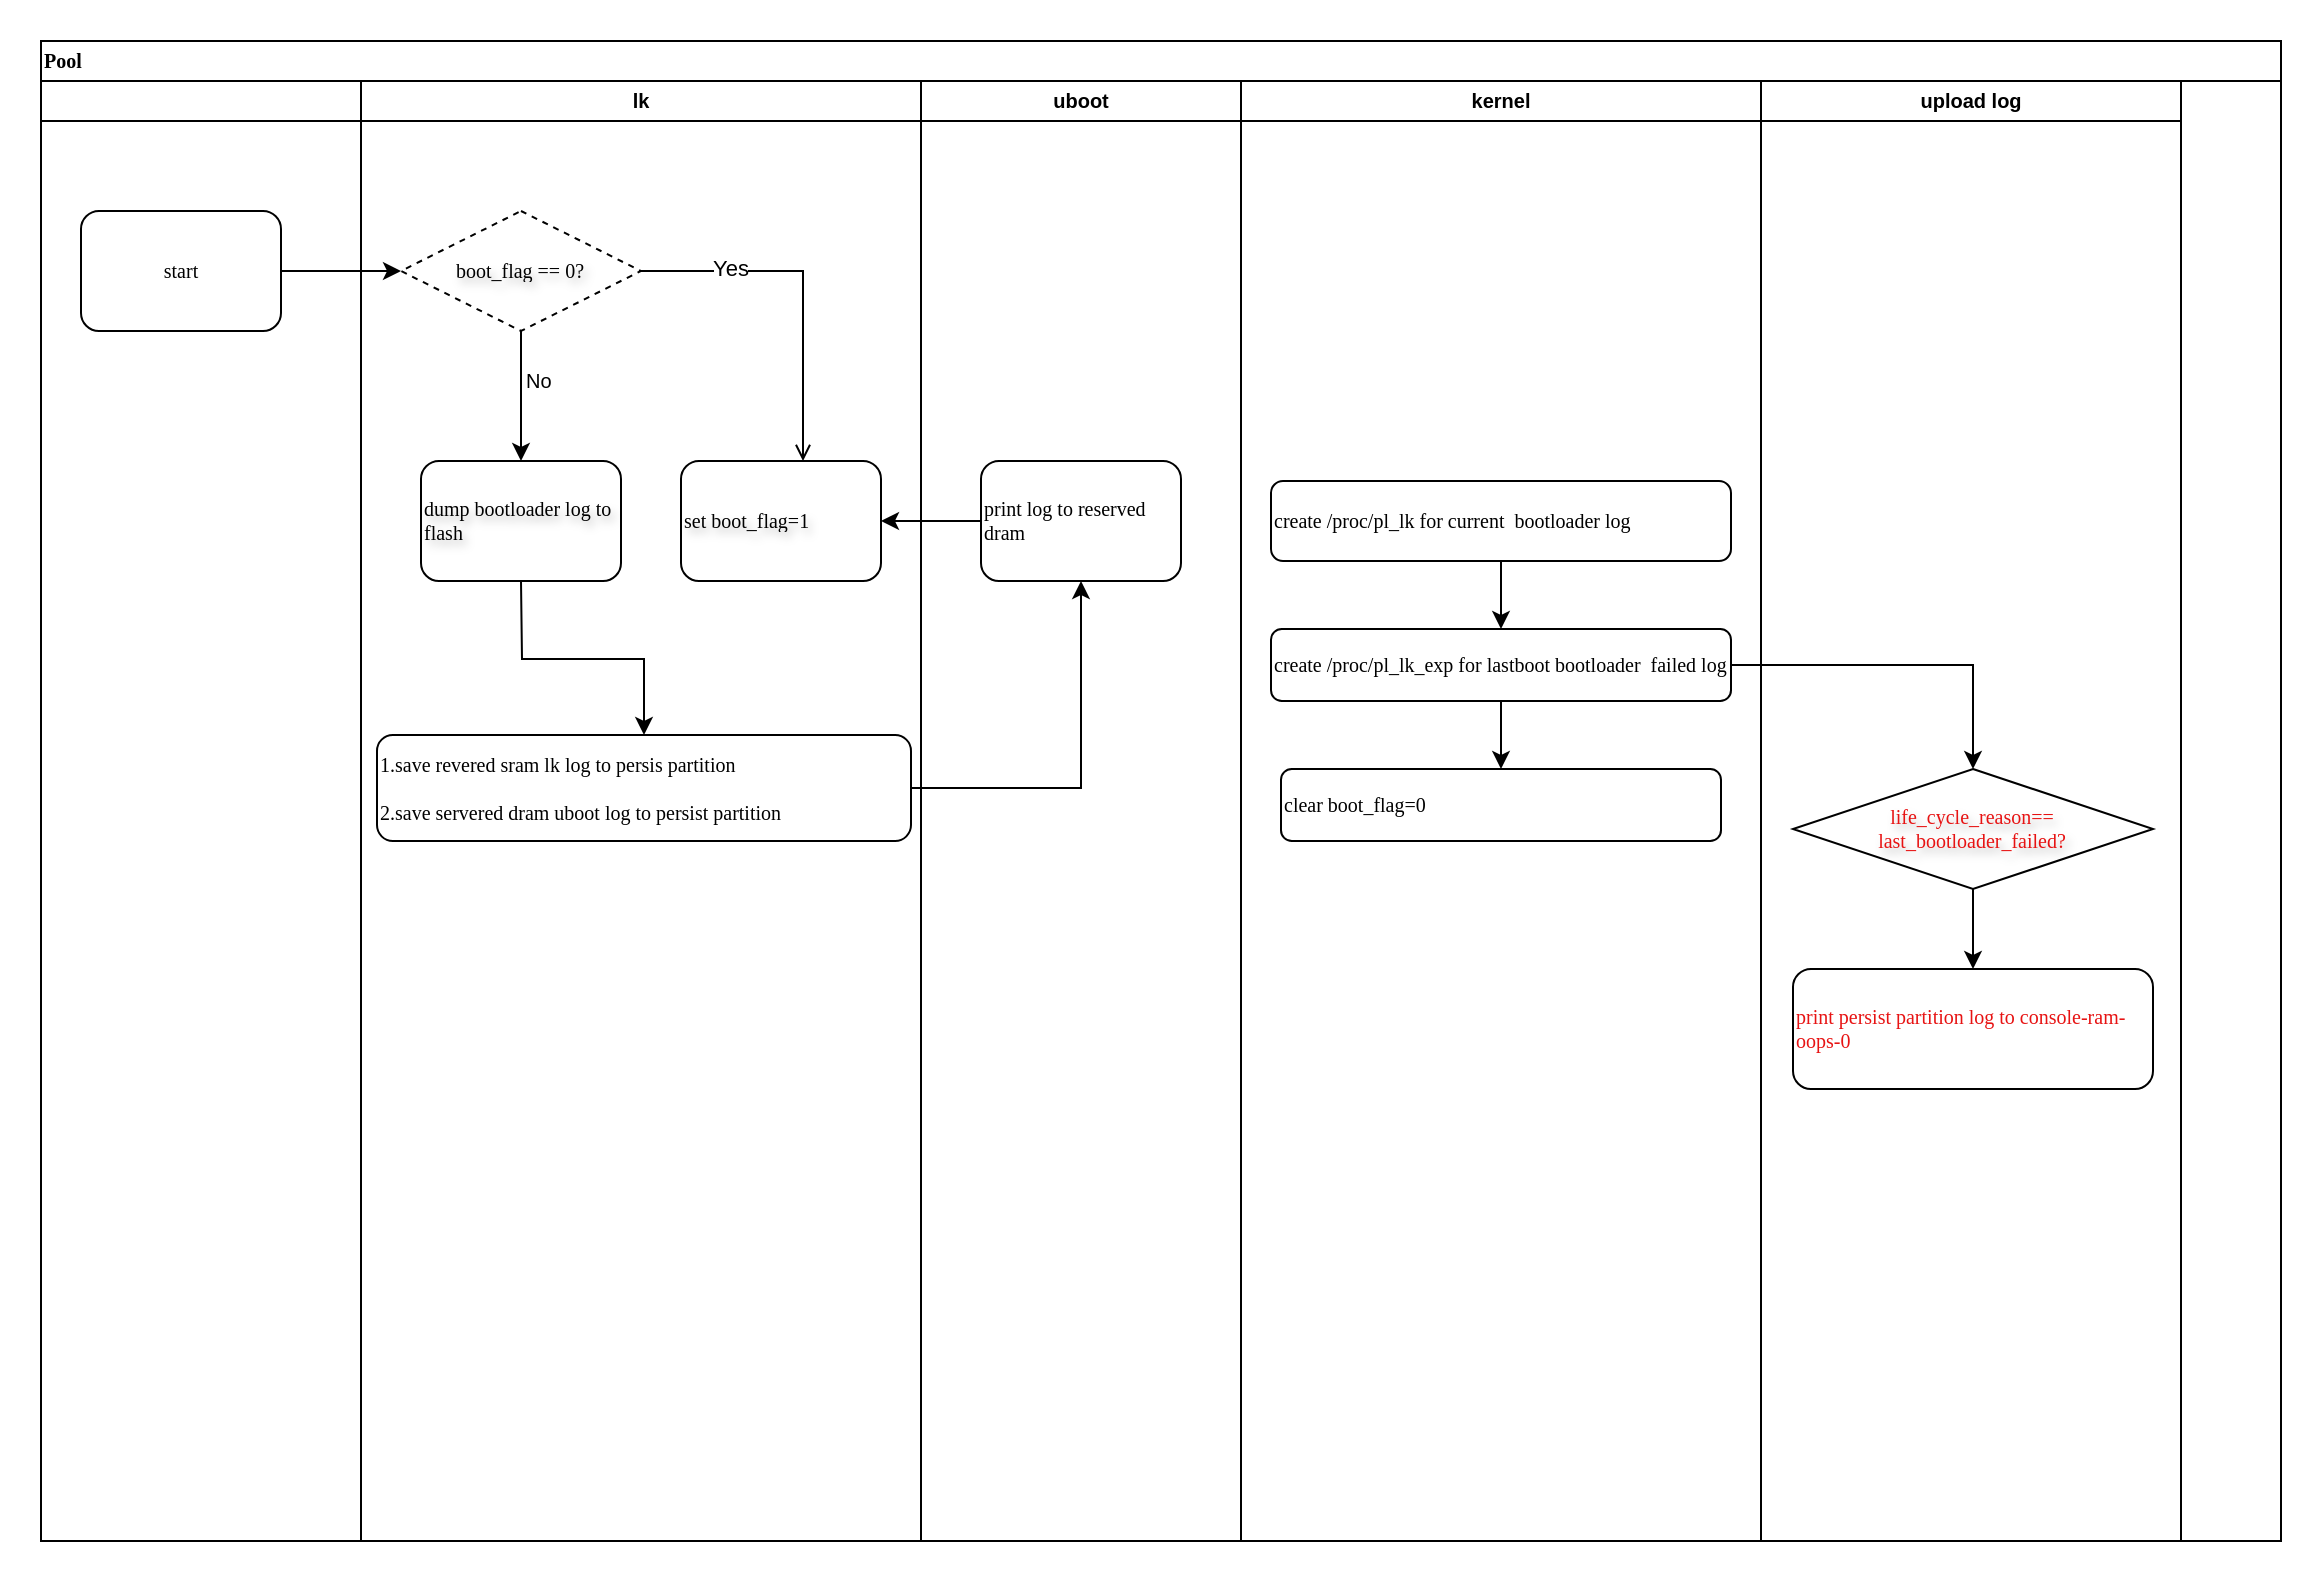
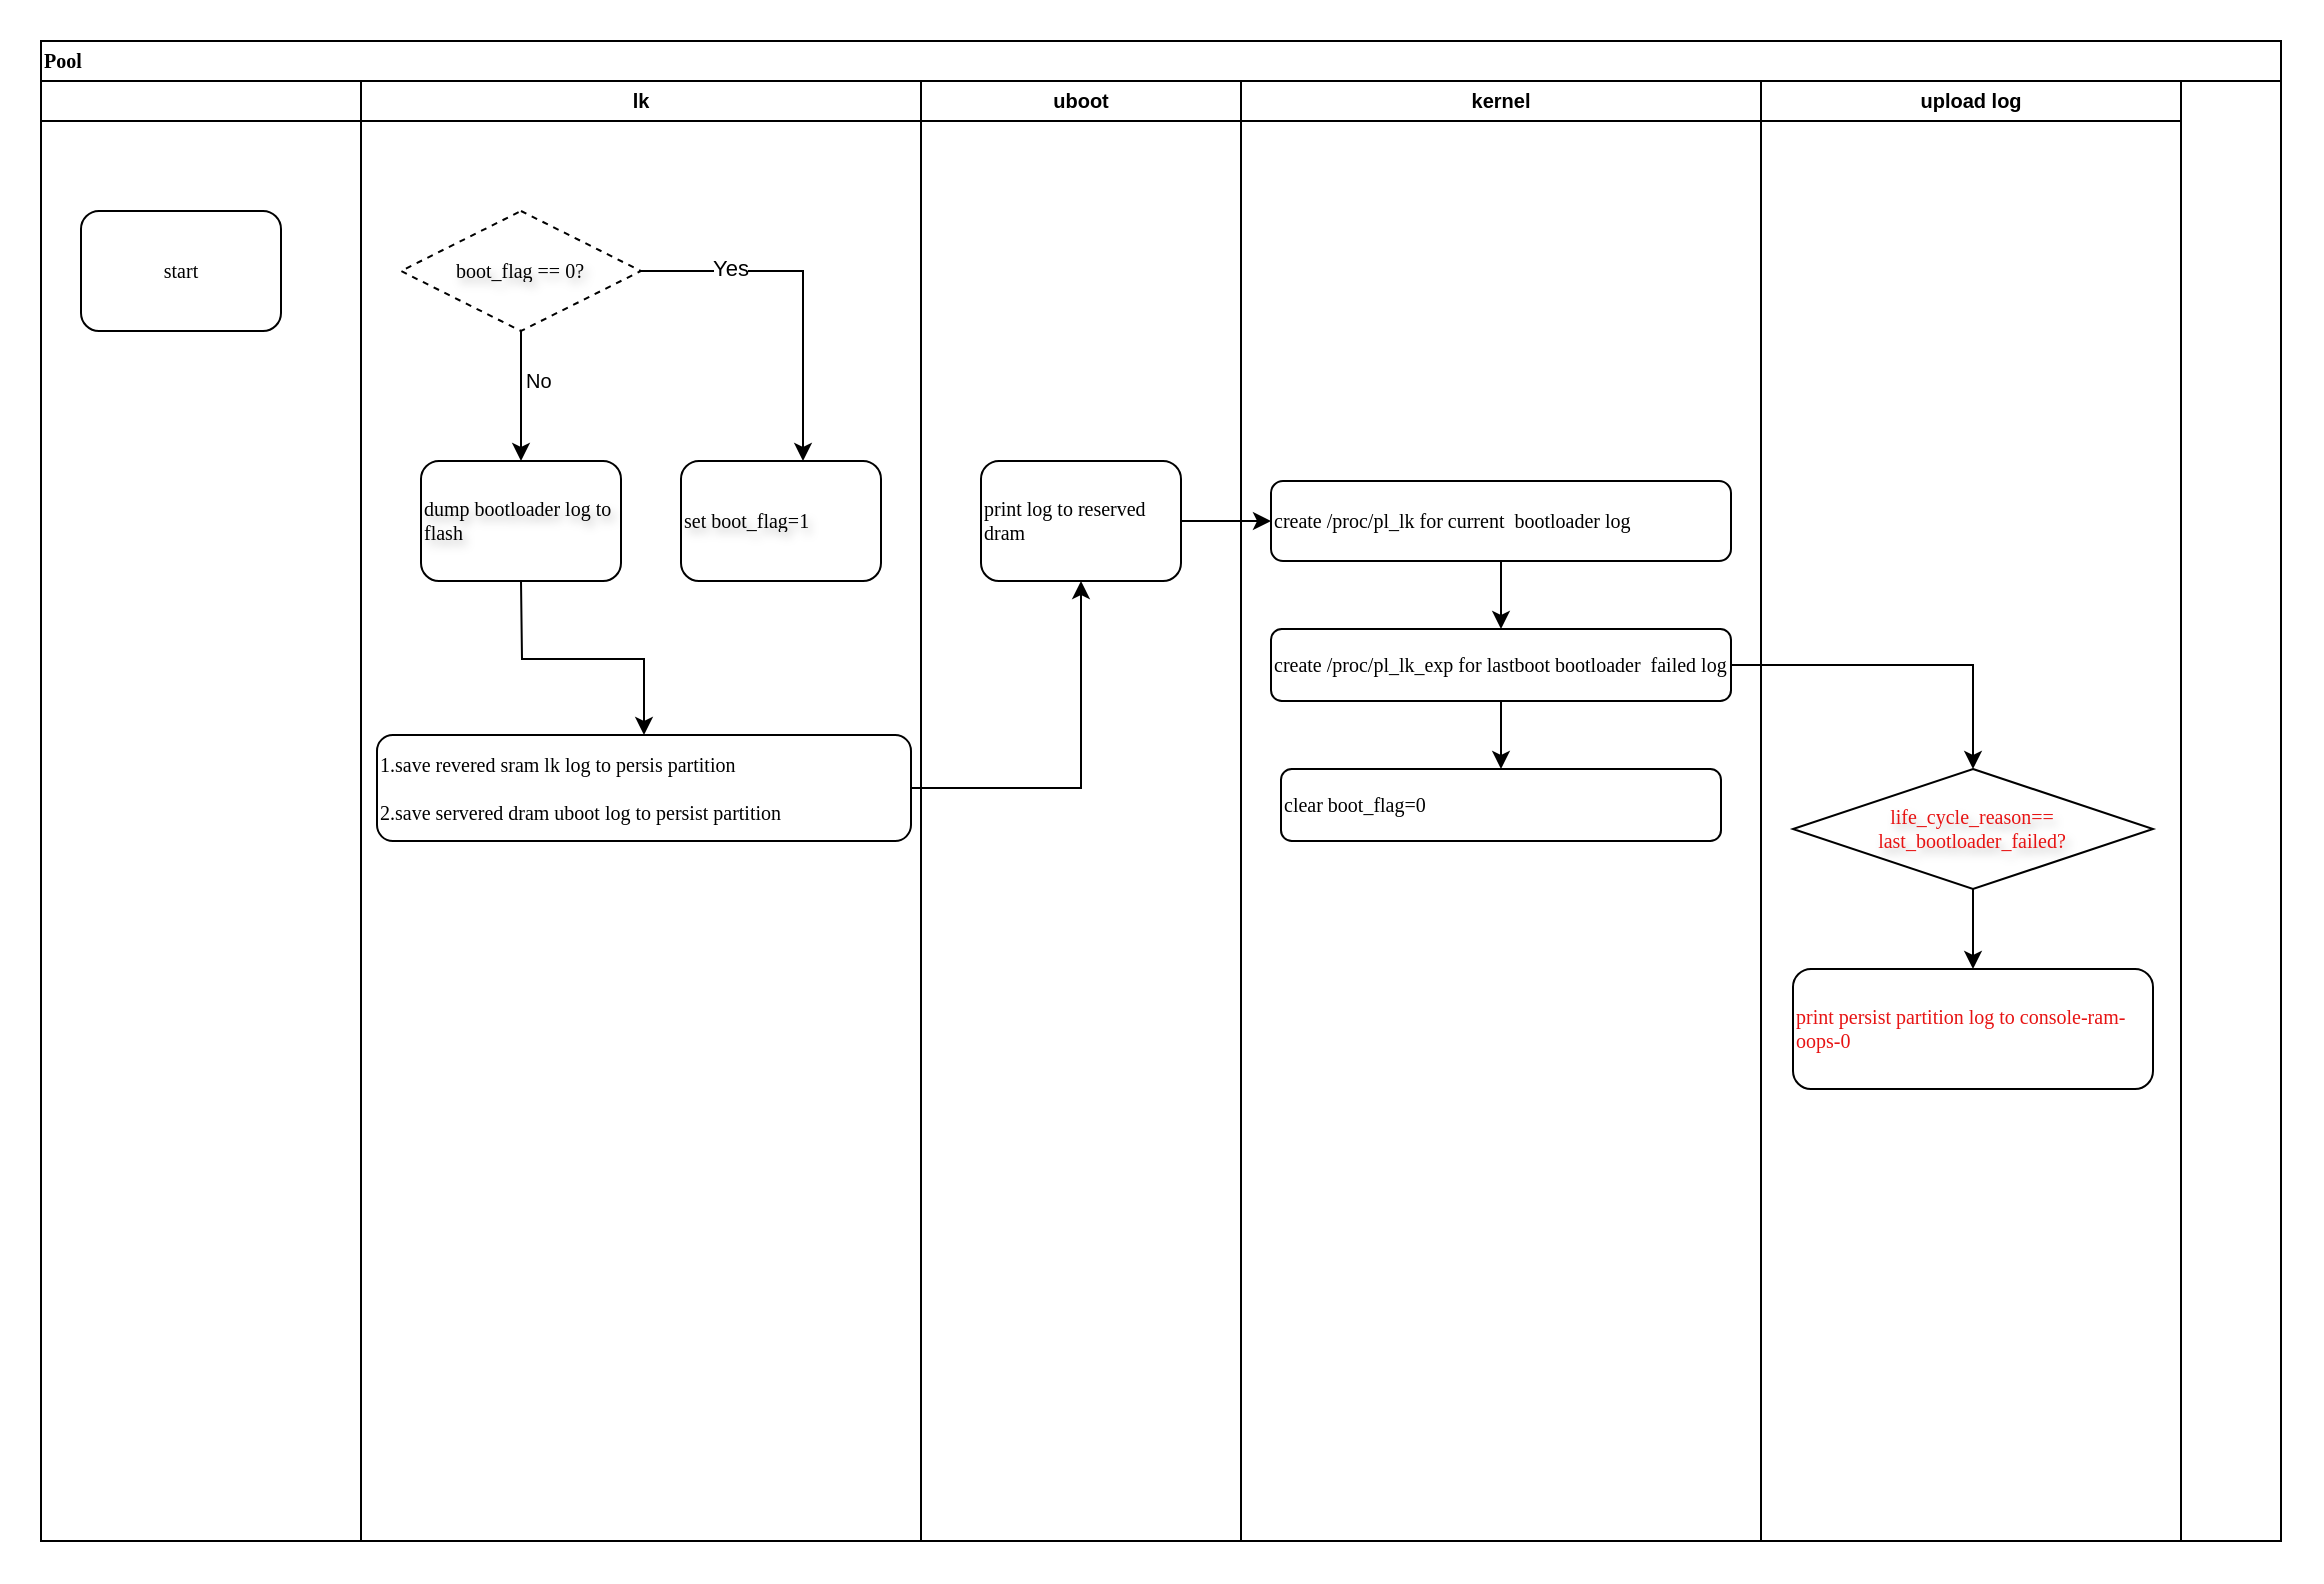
  <mxCell id="0" />
  <mxCell id="1" parent="0" />
  <mxCell id="2" value="Pool" style="swimlane;html=1;childLayout=stackLayout;startSize=20;rounded=0;shadow=0;labelBackgroundColor=none;strokeWidth=1;fontFamily=Verdana;fontSize=10;align=left;" parent="1" vertex="1"><mxGeometry x="20" y="20" width="1120" height="750" as="geometry" /></mxCell>
  <mxCell id="3" value="" style="swimlane;html=1;startSize=20;align=center;fontSize=10;" parent="2" vertex="1"><mxGeometry y="20" width="160" height="730" as="geometry" /></mxCell>
  <mxCell id="4" value="start" style="rounded=1;html=1;shadow=0;labelBackgroundColor=none;strokeWidth=1;fontFamily=Verdana;fontSize=10;align=center;labelBorderColor=none;" parent="3" vertex="1"><mxGeometry x="20" y="65" width="100" height="60" as="geometry" /></mxCell>
  <mxCell id="5" value="lk" style="swimlane;html=1;startSize=20;swimlaneLine=1;align=center;fontSize=10;" parent="2" vertex="1"><mxGeometry x="160" y="20" width="280" height="730" as="geometry" /></mxCell>
  <mxCell id="6" value="" style="edgeStyle=orthogonalEdgeStyle;rounded=0;orthogonalLoop=1;jettySize=auto;html=1;entryX=0.5;entryY=0;entryDx=0;entryDy=0;align=left;fontSize=10;" edge="1" parent="5" source="8"><mxGeometry relative="1" as="geometry"><mxPoint x="80" y="190" as="targetPoint" /></mxGeometry></mxCell>
  <mxCell id="7" value="No" style="edgeLabel;html=1;align=left;verticalAlign=middle;resizable=0;points=[];fontSize=10;" vertex="1" connectable="0" parent="6"><mxGeometry x="-0.277" y="1" relative="1" as="geometry"><mxPoint as="offset" /></mxGeometry></mxCell>
  <mxCell id="8" value="boot_flag == 0?" style="rhombus;whiteSpace=wrap;html=1;rounded=0;shadow=0;labelBackgroundColor=none;strokeWidth=1;fontFamily=Verdana;fontSize=10;align=center;labelBorderColor=none;strokeColor=default;textShadow=1;dashed=1;" vertex="1" parent="5"><mxGeometry x="20" y="65" width="120" height="60" as="geometry" /></mxCell>
  <mxCell id="9" value="" style="edgeStyle=orthogonalEdgeStyle;rounded=0;orthogonalLoop=1;jettySize=auto;html=1;align=left;fontSize=10;" edge="1" parent="5" target="13"><mxGeometry relative="1" as="geometry"><mxPoint x="80" y="250" as="sourcePoint" /></mxGeometry></mxCell>
  <mxCell id="10" value="set boot_flag=1" style="rounded=1;whiteSpace=wrap;html=1;shadow=0;labelBackgroundColor=none;strokeWidth=1;fontFamily=Verdana;fontSize=10;align=left;textShadow=1;" parent="5" vertex="1"><mxGeometry x="160" y="190" width="100" height="60" as="geometry" /></mxCell>
- <mxCell id="11" style="edgeStyle=orthogonalEdgeStyle;rounded=0;orthogonalLoop=1;jettySize=auto;html=1;exitX=1;exitY=0.5;exitDx=0;exitDy=0;entryX=0.61;entryY=0;entryDx=0;entryDy=0;entryPerimeter=0;align=left;fontSize=10;endArrow=open;" edge="1" parent="5" source="8" target="10"><mxGeometry relative="1" as="geometry" /></mxCell>
+ <mxCell id="11" style="edgeStyle=orthogonalEdgeStyle;rounded=0;orthogonalLoop=1;jettySize=auto;html=1;exitX=1;exitY=0.5;exitDx=0;exitDy=0;entryX=0.61;entryY=0;entryDx=0;entryDy=0;entryPerimeter=0;align=left;fontSize=10;" edge="1" parent="5" source="8" target="10"><mxGeometry relative="1" as="geometry" /></mxCell>
  <mxCell id="12" value="Yes" style="edgeLabel;html=1;align=center;verticalAlign=middle;resizable=0;points=[];" vertex="1" connectable="0" parent="11"><mxGeometry x="-0.5" y="3" relative="1" as="geometry"><mxPoint y="1" as="offset" /></mxGeometry></mxCell>
  <mxCell id="13" value="1.save revered sram lk log to persis partition&lt;div style=&quot;font-size: 10px;&quot;&gt;&lt;br style=&quot;font-size: 10px;&quot;&gt;&lt;div style=&quot;font-size: 10px;&quot;&gt;2.save servered dram uboot log to persist partition&lt;/div&gt;&lt;/div&gt;" style="whiteSpace=wrap;html=1;fontSize=10;fontFamily=Verdana;rounded=1;shadow=0;labelBackgroundColor=none;strokeWidth=1;labelBorderColor=none;align=left;" vertex="1" parent="5"><mxGeometry x="8" y="327" width="267" height="53" as="geometry" /></mxCell>
  <mxCell id="14" value="dump bootloader log to flash" style="rounded=1;whiteSpace=wrap;html=1;shadow=0;labelBackgroundColor=none;strokeWidth=1;fontFamily=Verdana;fontSize=10;align=left;textShadow=1;" vertex="1" parent="5"><mxGeometry x="30" y="190" width="100" height="60" as="geometry" /></mxCell>
  <mxCell id="15" value="uboot" style="swimlane;html=1;startSize=20;align=center;fontSize=10;" parent="2" vertex="1"><mxGeometry x="440" y="20" width="160" height="730" as="geometry" /></mxCell>
  <mxCell id="16" value="print log to reserved dram" style="rounded=1;whiteSpace=wrap;html=1;shadow=0;labelBackgroundColor=none;strokeWidth=1;fontFamily=Verdana;fontSize=10;align=left;" vertex="1" parent="15"><mxGeometry x="30" y="190" width="100" height="60" as="geometry" /></mxCell>
  <mxCell id="17" value="kernel" style="swimlane;html=1;startSize=20;align=center;fontSize=10;" parent="2" vertex="1"><mxGeometry x="600" y="20" width="260" height="730" as="geometry" /></mxCell>
  <mxCell id="18" value="" style="edgeStyle=orthogonalEdgeStyle;rounded=0;orthogonalLoop=1;jettySize=auto;html=1;" edge="1" parent="17" source="19" target="20"><mxGeometry relative="1" as="geometry" /></mxCell>
  <mxCell id="19" value="create /proc/pl_lk for current&amp;nbsp; bootloader log" style="rounded=1;whiteSpace=wrap;html=1;shadow=0;labelBackgroundColor=none;strokeWidth=1;fontFamily=Verdana;fontSize=10;align=left;" vertex="1" parent="17"><mxGeometry x="15" y="200" width="230" height="40" as="geometry" /></mxCell>
  <mxCell id="20" value="create /proc/pl_lk_exp for lastboot bootloader&amp;nbsp; failed log" style="rounded=1;whiteSpace=wrap;html=1;shadow=0;labelBackgroundColor=none;strokeWidth=1;fontFamily=Verdana;fontSize=10;align=left;" parent="17" vertex="1"><mxGeometry x="15" y="274" width="230" height="36" as="geometry" /></mxCell>
  <mxCell id="21" value="clear boot_flag=0" style="rounded=1;whiteSpace=wrap;html=1;shadow=0;labelBackgroundColor=none;strokeWidth=1;fontFamily=Verdana;fontSize=10;align=left;" vertex="1" parent="17"><mxGeometry x="20" y="344" width="220" height="36" as="geometry" /></mxCell>
  <mxCell id="22" value="" style="edgeStyle=orthogonalEdgeStyle;rounded=0;orthogonalLoop=1;jettySize=auto;html=1;align=left;fontSize=10;" edge="1" parent="17" source="20" target="21"><mxGeometry relative="1" as="geometry" /></mxCell>
  <mxCell id="23" value="upload log" style="swimlane;html=1;startSize=20;align=center;fontSize=10;" parent="2" vertex="1"><mxGeometry x="860" y="20" width="210" height="730" as="geometry" /></mxCell>
  <mxCell id="24" value="" style="edgeStyle=orthogonalEdgeStyle;rounded=0;orthogonalLoop=1;jettySize=auto;html=1;" edge="1" parent="23" source="25"><mxGeometry relative="1" as="geometry"><mxPoint x="106" y="444" as="targetPoint" /></mxGeometry></mxCell>
  <mxCell id="25" value="life_cycle_reason==&lt;br&gt;last_bootloader_failed?" style="rhombus;whiteSpace=wrap;html=1;rounded=0;shadow=0;labelBackgroundColor=none;strokeWidth=1;fontFamily=Verdana;fontSize=10;align=center;labelBorderColor=none;strokeColor=default;textShadow=1;fontColor=#e71313;" vertex="1" parent="23"><mxGeometry x="16" y="344" width="180" height="60" as="geometry" /></mxCell>
  <mxCell id="26" value="&lt;span style=&quot;color: rgb(231, 19, 19); text-align: center;&quot;&gt;print persist partition log to console-ram-oops-0&lt;/span&gt;" style="rounded=1;whiteSpace=wrap;html=1;shadow=0;labelBackgroundColor=none;strokeWidth=1;fontFamily=Verdana;fontSize=10;align=left;" vertex="1" parent="23"><mxGeometry x="16" y="444" width="180" height="60" as="geometry" /></mxCell>
- <mxCell id="27" value="" style="edgeStyle=orthogonalEdgeStyle;rounded=0;orthogonalLoop=1;jettySize=auto;html=1;align=left;fontSize=10;" edge="1" parent="2" source="4" target="8"><mxGeometry relative="1" as="geometry" /></mxCell>
- <mxCell id="28" value="" style="edgeStyle=orthogonalEdgeStyle;rounded=0;orthogonalLoop=1;jettySize=auto;html=1;" edge="1" parent="2" source="16" target="10"><mxGeometry relative="1" as="geometry" /></mxCell>
+ <mxCell id="28" value="" style="edgeStyle=orthogonalEdgeStyle;rounded=0;orthogonalLoop=1;jettySize=auto;html=1;" edge="1" parent="2" source="16" target="19"><mxGeometry relative="1" as="geometry" /></mxCell>
  <mxCell id="29" style="edgeStyle=orthogonalEdgeStyle;rounded=0;orthogonalLoop=1;jettySize=auto;html=1;exitX=1;exitY=0.5;exitDx=0;exitDy=0;entryX=0.5;entryY=0;entryDx=0;entryDy=0;" edge="1" parent="2" source="20" target="25"><mxGeometry relative="1" as="geometry" /></mxCell>
  <mxCell id="30" style="edgeStyle=orthogonalEdgeStyle;rounded=0;orthogonalLoop=1;jettySize=auto;html=1;exitX=1;exitY=0.5;exitDx=0;exitDy=0;entryX=0.5;entryY=1;entryDx=0;entryDy=0;" edge="1" parent="2" source="13" target="16"><mxGeometry relative="1" as="geometry" /></mxCell>
